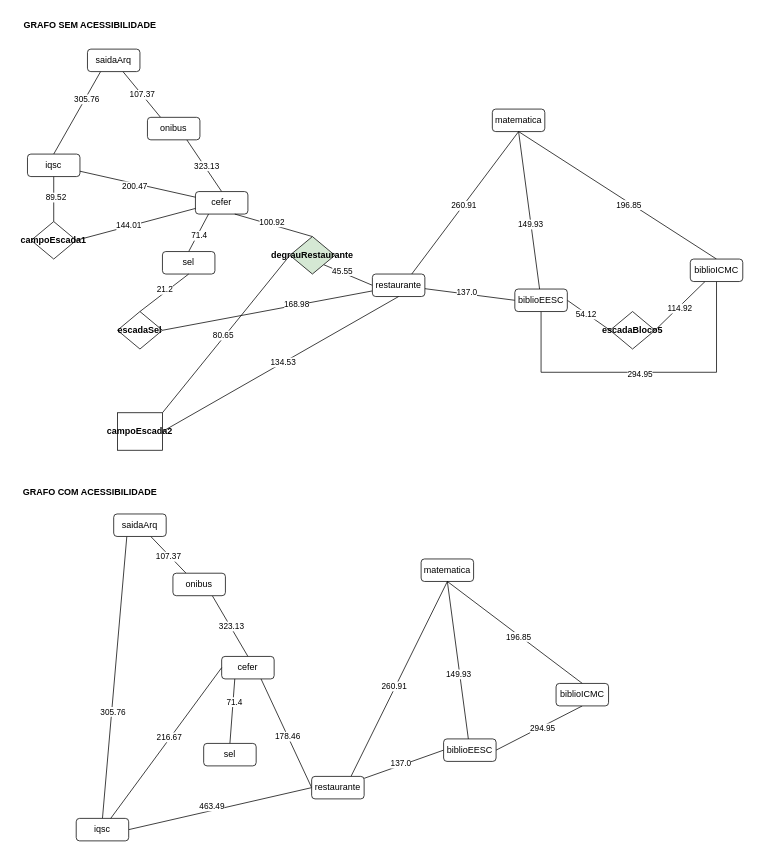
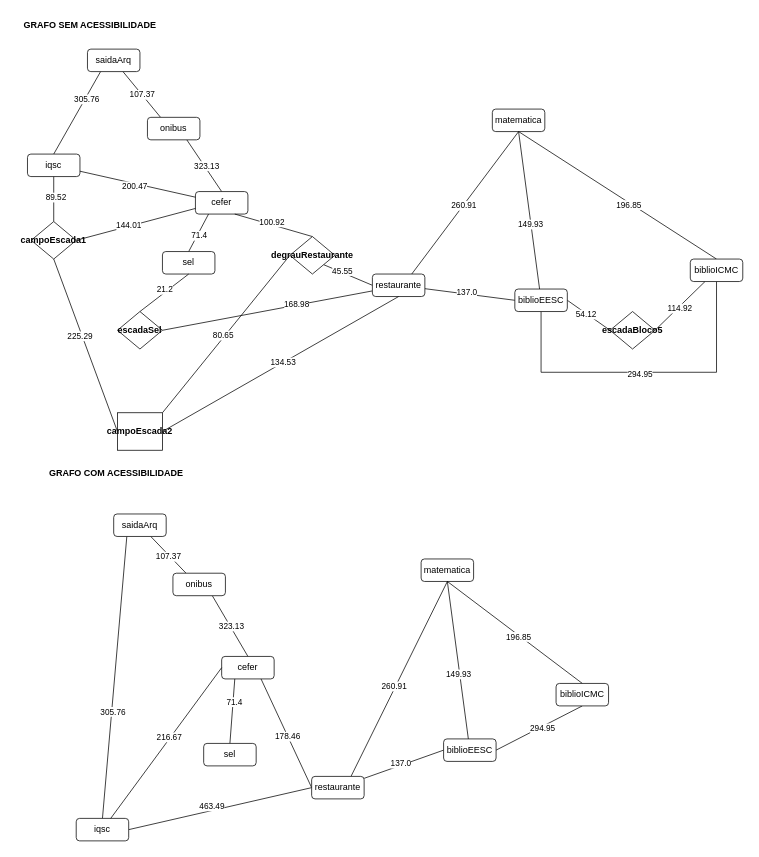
  <mxCell id="0" />
  <mxCell id="1" parent="0" />
  <mxCell id="2" style="rounded=0;orthogonalLoop=1;jettySize=auto;html=1;entryX=0.25;entryY=0;entryDx=0;entryDy=0;endArrow=none;endFill=0;" parent="1" source="6" target="9" edge="1"><mxGeometry relative="1" as="geometry" /></mxCell>
  <mxCell id="3" value="107.37" style="edgeLabel;html=1;align=center;verticalAlign=middle;resizable=0;points=[];" parent="2" vertex="1" connectable="0"><mxGeometry x="0.024" relative="1" as="geometry"><mxPoint as="offset" /></mxGeometry></mxCell>
  <mxCell id="4" style="rounded=0;orthogonalLoop=1;jettySize=auto;html=1;exitX=0.25;exitY=1;exitDx=0;exitDy=0;entryX=0.5;entryY=0;entryDx=0;entryDy=0;endArrow=none;endFill=0;" parent="1" source="6" target="13" edge="1"><mxGeometry relative="1" as="geometry" /></mxCell>
  <mxCell id="5" value="305.76" style="edgeLabel;html=1;align=center;verticalAlign=middle;resizable=0;points=[];" parent="4" vertex="1" connectable="0"><mxGeometry x="-0.357" y="1" relative="1" as="geometry"><mxPoint as="offset" /></mxGeometry></mxCell>
  <mxCell id="6" value="saidaArq" style="rounded=1;whiteSpace=wrap;html=1;" parent="1" vertex="1"><mxGeometry x="116" y="65" width="70" height="30" as="geometry" /></mxCell>
  <mxCell id="7" style="rounded=0;orthogonalLoop=1;jettySize=auto;html=1;exitX=0.75;exitY=1;exitDx=0;exitDy=0;entryX=0.5;entryY=0;entryDx=0;entryDy=0;endArrow=none;endFill=0;" parent="1" source="9" target="10" edge="1"><mxGeometry relative="1" as="geometry" /></mxCell>
  <mxCell id="8" value="323.13" style="edgeLabel;html=1;align=center;verticalAlign=middle;resizable=0;points=[];" parent="7" vertex="1" connectable="0"><mxGeometry x="0.033" y="2" relative="1" as="geometry"><mxPoint as="offset" /></mxGeometry></mxCell>
  <mxCell id="9" value="onibus" style="rounded=1;whiteSpace=wrap;html=1;" parent="1" vertex="1"><mxGeometry x="196" y="156" width="70" height="30" as="geometry" /></mxCell>
  <mxCell id="10" value="cefer" style="rounded=1;whiteSpace=wrap;html=1;" parent="1" vertex="1"><mxGeometry x="260" y="255" width="70" height="30" as="geometry" /></mxCell>
  <mxCell id="11" style="rounded=0;orthogonalLoop=1;jettySize=auto;html=1;exitX=0.5;exitY=1;exitDx=0;exitDy=0;entryX=0.5;entryY=0;entryDx=0;entryDy=0;endArrow=none;endFill=0;" parent="1" source="13" target="18" edge="1"><mxGeometry relative="1" as="geometry" /></mxCell>
  <mxCell id="12" value="89.52" style="edgeLabel;html=1;align=center;verticalAlign=middle;resizable=0;points=[];" vertex="1" connectable="0" parent="11"><mxGeometry x="-0.114" y="2" relative="1" as="geometry"><mxPoint as="offset" /></mxGeometry></mxCell>
  <mxCell id="13" value="iqsc" style="rounded=1;whiteSpace=wrap;html=1;" parent="1" vertex="1"><mxGeometry x="36" y="205" width="70" height="30" as="geometry" /></mxCell>
  <mxCell id="14" value="" style="endArrow=none;html=1;rounded=0;entryX=0;entryY=0.25;entryDx=0;entryDy=0;" parent="1" source="13" target="10" edge="1"><mxGeometry width="50" height="50" relative="1" as="geometry"><mxPoint x="106" y="270" as="sourcePoint" /><mxPoint x="176.711" y="220" as="targetPoint" /></mxGeometry></mxCell>
  <mxCell id="15" value="200.47" style="edgeLabel;html=1;align=center;verticalAlign=middle;resizable=0;points=[];" parent="14" vertex="1" connectable="0"><mxGeometry x="-0.054" y="-3" relative="1" as="geometry"><mxPoint as="offset" /></mxGeometry></mxCell>
  <mxCell id="16" style="rounded=0;orthogonalLoop=1;jettySize=auto;html=1;exitX=1;exitY=0.5;exitDx=0;exitDy=0;entryX=0;entryY=0.75;entryDx=0;entryDy=0;endArrow=none;endFill=0;" parent="1" source="18" target="10" edge="1"><mxGeometry relative="1" as="geometry" /></mxCell>
  <mxCell id="17" value="144.01" style="edgeLabel;html=1;align=center;verticalAlign=middle;resizable=0;points=[];" parent="16" vertex="1" connectable="0"><mxGeometry x="-0.121" y="2" relative="1" as="geometry"><mxPoint as="offset" /></mxGeometry></mxCell>
  <mxCell id="18" value="&lt;b style=&quot;&quot;&gt;campoEscada1&lt;/b&gt;" style="rhombus;html=1;whiteSpace=wrap;" parent="1" vertex="1"><mxGeometry x="41" y="295" width="60" height="50" as="geometry" /></mxCell>
  <mxCell id="19" style="rounded=0;orthogonalLoop=1;jettySize=auto;html=1;exitX=0.5;exitY=0;exitDx=0;exitDy=0;entryX=0.75;entryY=1;entryDx=0;entryDy=0;endArrow=none;endFill=0;" parent="1" source="23" target="10" edge="1"><mxGeometry relative="1" as="geometry" /></mxCell>
  <mxCell id="20" value="100.92" style="edgeLabel;html=1;align=center;verticalAlign=middle;resizable=0;points=[];" parent="19" vertex="1" connectable="0"><mxGeometry x="0.085" y="-4" relative="1" as="geometry"><mxPoint as="offset" /></mxGeometry></mxCell>
  <mxCell id="21" style="rounded=0;orthogonalLoop=1;jettySize=auto;html=1;exitX=1;exitY=1;exitDx=0;exitDy=0;entryX=0;entryY=0.5;entryDx=0;entryDy=0;endArrow=none;endFill=0;" parent="1" source="23" target="41" edge="1"><mxGeometry relative="1" as="geometry" /></mxCell>
  <mxCell id="22" value="45.55" style="edgeLabel;html=1;align=center;verticalAlign=middle;resizable=0;points=[];" parent="21" vertex="1" connectable="0"><mxGeometry x="-0.26" y="2" relative="1" as="geometry"><mxPoint as="offset" /></mxGeometry></mxCell>
- <mxCell id="23" value="&lt;b style=&quot;&quot;&gt;degrauRestaurante&lt;/b&gt;" style="rhombus;html=1;whiteSpace=wrap;fillColor=#d5e8d4;" parent="1" vertex="1"><mxGeometry x="386" y="315" width="60" height="50" as="geometry" /></mxCell>
+ <mxCell id="23" value="&lt;b style=&quot;&quot;&gt;degrauRestaurante&lt;/b&gt;" style="rhombus;html=1;whiteSpace=wrap;" parent="1" vertex="1"><mxGeometry x="386" y="315" width="60" height="50" as="geometry" /></mxCell>
+ <mxCell id="24" style="rounded=0;orthogonalLoop=1;jettySize=auto;html=1;exitX=0;exitY=0.5;exitDx=0;exitDy=0;entryX=0.5;entryY=1;entryDx=0;entryDy=0;endArrow=none;endFill=0;" parent="1" source="28" target="18" edge="1"><mxGeometry relative="1" as="geometry" /></mxCell>
+ <mxCell id="25" value="225.29" style="edgeLabel;html=1;align=center;verticalAlign=middle;resizable=0;points=[];" parent="24" vertex="1" connectable="0"><mxGeometry x="0.119" y="3" relative="1" as="geometry"><mxPoint as="offset" /></mxGeometry></mxCell>
  <mxCell id="26" style="rounded=0;orthogonalLoop=1;jettySize=auto;html=1;exitX=1;exitY=0;exitDx=0;exitDy=0;entryX=0;entryY=0.5;entryDx=0;entryDy=0;endArrow=none;endFill=0;" parent="1" source="28" target="23" edge="1"><mxGeometry relative="1" as="geometry" /></mxCell>
  <mxCell id="27" value="80.65" style="edgeLabel;html=1;align=center;verticalAlign=middle;resizable=0;points=[];" parent="26" vertex="1" connectable="0"><mxGeometry x="-0.028" y="3" relative="1" as="geometry"><mxPoint as="offset" /></mxGeometry></mxCell>
  <mxCell id="28" value="&lt;b style=&quot;&quot;&gt;campoEscada2&lt;/b&gt;" style="html=1;whiteSpace=wrap;rounded=0;" parent="1" vertex="1"><mxGeometry x="156" y="550" width="60" height="50" as="geometry" /></mxCell>
  <mxCell id="29" style="rounded=0;orthogonalLoop=1;jettySize=auto;html=1;exitX=0.5;exitY=0;exitDx=0;exitDy=0;entryX=0.25;entryY=1;entryDx=0;entryDy=0;endArrow=none;endFill=0;" parent="1" source="31" target="10" edge="1"><mxGeometry relative="1" as="geometry" /></mxCell>
  <mxCell id="30" value="71.4" style="edgeLabel;html=1;align=center;verticalAlign=middle;resizable=0;points=[];" parent="29" vertex="1" connectable="0"><mxGeometry x="-0.116" y="-2" relative="1" as="geometry"><mxPoint as="offset" /></mxGeometry></mxCell>
  <mxCell id="31" value="sel" style="rounded=1;whiteSpace=wrap;html=1;" parent="1" vertex="1"><mxGeometry x="216" y="335" width="70" height="30" as="geometry" /></mxCell>
  <mxCell id="32" style="rounded=0;orthogonalLoop=1;jettySize=auto;html=1;exitX=0.5;exitY=0;exitDx=0;exitDy=0;entryX=0.5;entryY=1;entryDx=0;entryDy=0;endArrow=none;endFill=0;" parent="1" source="36" target="31" edge="1"><mxGeometry relative="1" as="geometry" /></mxCell>
  <mxCell id="33" value="21.2" style="edgeLabel;html=1;align=center;verticalAlign=middle;resizable=0;points=[];" parent="32" vertex="1" connectable="0"><mxGeometry x="0.072" y="4" relative="1" as="geometry"><mxPoint as="offset" /></mxGeometry></mxCell>
  <mxCell id="34" style="rounded=0;orthogonalLoop=1;jettySize=auto;html=1;exitX=1;exitY=0.5;exitDx=0;exitDy=0;entryX=0;entryY=0.75;entryDx=0;entryDy=0;endArrow=none;endFill=0;" parent="1" source="36" target="41" edge="1"><mxGeometry relative="1" as="geometry" /></mxCell>
  <mxCell id="35" value="168.98" style="edgeLabel;html=1;align=center;verticalAlign=middle;resizable=0;points=[];" parent="34" vertex="1" connectable="0"><mxGeometry x="0.279" y="1" relative="1" as="geometry"><mxPoint as="offset" /></mxGeometry></mxCell>
  <mxCell id="36" value="&lt;b style=&quot;&quot;&gt;escadaSel&lt;/b&gt;" style="rhombus;html=1;whiteSpace=wrap;" parent="1" vertex="1"><mxGeometry x="156" y="415" width="60" height="50" as="geometry" /></mxCell>
  <mxCell id="37" style="rounded=0;orthogonalLoop=1;jettySize=auto;html=1;entryX=0;entryY=0.5;entryDx=0;entryDy=0;endArrow=none;endFill=0;" parent="1" source="41" target="49" edge="1"><mxGeometry relative="1" as="geometry" /></mxCell>
  <mxCell id="38" value="137.0" style="edgeLabel;html=1;align=center;verticalAlign=middle;resizable=0;points=[];" parent="37" vertex="1" connectable="0"><mxGeometry x="-0.077" y="3" relative="1" as="geometry"><mxPoint as="offset" /></mxGeometry></mxCell>
  <mxCell id="39" style="rounded=0;orthogonalLoop=1;jettySize=auto;html=1;exitX=0.75;exitY=0;exitDx=0;exitDy=0;entryX=0.5;entryY=1;entryDx=0;entryDy=0;endArrow=none;endFill=0;" parent="1" source="41" target="44" edge="1"><mxGeometry relative="1" as="geometry" /></mxCell>
  <mxCell id="40" value="260.91" style="edgeLabel;html=1;align=center;verticalAlign=middle;resizable=0;points=[];" parent="39" vertex="1" connectable="0"><mxGeometry x="-0.028" relative="1" as="geometry"><mxPoint as="offset" /></mxGeometry></mxCell>
  <mxCell id="41" value="restaurante" style="rounded=1;whiteSpace=wrap;html=1;" parent="1" vertex="1"><mxGeometry x="496" y="365" width="70" height="30" as="geometry" /></mxCell>
  <mxCell id="42" style="rounded=0;orthogonalLoop=1;jettySize=auto;html=1;exitX=1;exitY=0.5;exitDx=0;exitDy=0;entryX=0.5;entryY=1;entryDx=0;entryDy=0;endArrow=none;endFill=0;" parent="1" source="28" target="41" edge="1"><mxGeometry relative="1" as="geometry" /></mxCell>
  <mxCell id="43" value="134.53" style="edgeLabel;html=1;align=center;verticalAlign=middle;resizable=0;points=[];" parent="42" vertex="1" connectable="0"><mxGeometry x="0.02" y="1" relative="1" as="geometry"><mxPoint as="offset" /></mxGeometry></mxCell>
  <mxCell id="44" value="matematica" style="rounded=1;whiteSpace=wrap;html=1;" parent="1" vertex="1"><mxGeometry x="656" y="145" width="70" height="30" as="geometry" /></mxCell>
  <mxCell id="45" style="rounded=0;orthogonalLoop=1;jettySize=auto;html=1;exitX=1;exitY=0.5;exitDx=0;exitDy=0;entryX=0;entryY=0.5;entryDx=0;entryDy=0;endArrow=none;endFill=0;" parent="1" source="49" target="55" edge="1"><mxGeometry relative="1" as="geometry" /></mxCell>
  <mxCell id="46" value="54.12" style="edgeLabel;html=1;align=center;verticalAlign=middle;resizable=0;points=[];" parent="45" vertex="1" connectable="0"><mxGeometry x="-0.111" y="-1" relative="1" as="geometry"><mxPoint as="offset" /></mxGeometry></mxCell>
  <mxCell id="47" style="edgeStyle=orthogonalEdgeStyle;rounded=0;orthogonalLoop=1;jettySize=auto;html=1;entryX=0.5;entryY=1;entryDx=0;entryDy=0;endArrow=none;endFill=0;" parent="1" source="49" target="54" edge="1"><mxGeometry relative="1" as="geometry"><Array as="points"><mxPoint x="721" y="496" /><mxPoint x="955" y="496" /></Array></mxGeometry></mxCell>
  <mxCell id="48" value="294.95" style="edgeLabel;html=1;align=center;verticalAlign=middle;resizable=0;points=[];" parent="47" vertex="1" connectable="0"><mxGeometry x="-0.027" y="-2" relative="1" as="geometry"><mxPoint as="offset" /></mxGeometry></mxCell>
  <mxCell id="49" value="biblioEESC" style="rounded=1;whiteSpace=wrap;html=1;" parent="1" vertex="1"><mxGeometry x="686" y="385" width="70" height="30" as="geometry" /></mxCell>
  <mxCell id="50" style="rounded=0;orthogonalLoop=1;jettySize=auto;html=1;exitX=0.5;exitY=0;exitDx=0;exitDy=0;entryX=0.5;entryY=1;entryDx=0;entryDy=0;endArrow=none;endFill=0;" parent="1" source="54" target="44" edge="1"><mxGeometry relative="1" as="geometry" /></mxCell>
  <mxCell id="51" value="196.85" style="edgeLabel;html=1;align=center;verticalAlign=middle;resizable=0;points=[];" parent="50" vertex="1" connectable="0"><mxGeometry x="-0.117" y="2" relative="1" as="geometry"><mxPoint y="1" as="offset" /></mxGeometry></mxCell>
  <mxCell id="52" style="rounded=0;orthogonalLoop=1;jettySize=auto;html=1;entryX=1;entryY=0.5;entryDx=0;entryDy=0;endArrow=none;endFill=0;" parent="1" source="54" target="55" edge="1"><mxGeometry relative="1" as="geometry" /></mxCell>
  <mxCell id="53" value="114.92" style="edgeLabel;html=1;align=center;verticalAlign=middle;resizable=0;points=[];" parent="52" vertex="1" connectable="0"><mxGeometry x="0.043" y="2" relative="1" as="geometry"><mxPoint as="offset" /></mxGeometry></mxCell>
  <mxCell id="54" value="biblioICMC" style="rounded=1;whiteSpace=wrap;html=1;" parent="1" vertex="1"><mxGeometry x="920" y="345" width="70" height="30" as="geometry" /></mxCell>
  <mxCell id="55" value="&lt;b style=&quot;&quot;&gt;escadaBloco5&lt;/b&gt;" style="rhombus;html=1;whiteSpace=wrap;" parent="1" vertex="1"><mxGeometry x="813" y="415" width="60" height="50" as="geometry" /></mxCell>
  <mxCell id="56" style="rounded=0;orthogonalLoop=1;jettySize=auto;html=1;entryX=0.5;entryY=1;entryDx=0;entryDy=0;endArrow=none;endFill=0;" parent="1" source="49" target="44" edge="1"><mxGeometry relative="1" as="geometry" /></mxCell>
  <mxCell id="57" value="149.93" style="edgeLabel;html=1;align=center;verticalAlign=middle;resizable=0;points=[];" parent="56" vertex="1" connectable="0"><mxGeometry x="-0.181" y="1" relative="1" as="geometry"><mxPoint as="offset" /></mxGeometry></mxCell>
  <mxCell id="58" style="rounded=0;orthogonalLoop=1;jettySize=auto;html=1;entryX=0.25;entryY=0;entryDx=0;entryDy=0;endArrow=none;endFill=0;" parent="1" source="62" target="65" edge="1"><mxGeometry relative="1" as="geometry" /></mxCell>
  <mxCell id="59" value="107.37" style="edgeLabel;html=1;align=center;verticalAlign=middle;resizable=0;points=[];" parent="58" vertex="1" connectable="0"><mxGeometry x="0.019" y="-2" relative="1" as="geometry"><mxPoint as="offset" /></mxGeometry></mxCell>
  <mxCell id="60" style="rounded=0;orthogonalLoop=1;jettySize=auto;html=1;exitX=0.25;exitY=1;exitDx=0;exitDy=0;entryX=0.5;entryY=0;entryDx=0;entryDy=0;endArrow=none;endFill=0;" parent="1" source="62" target="69" edge="1"><mxGeometry relative="1" as="geometry" /></mxCell>
  <mxCell id="61" value="305.76" style="edgeLabel;html=1;align=center;verticalAlign=middle;resizable=0;points=[];" parent="60" vertex="1" connectable="0"><mxGeometry x="0.238" y="1" relative="1" as="geometry"><mxPoint as="offset" /></mxGeometry></mxCell>
  <mxCell id="62" value="saidaArq" style="rounded=1;whiteSpace=wrap;html=1;" parent="1" vertex="1"><mxGeometry x="151" y="685" width="70" height="30" as="geometry" /></mxCell>
  <mxCell id="63" style="rounded=0;orthogonalLoop=1;jettySize=auto;html=1;exitX=0.75;exitY=1;exitDx=0;exitDy=0;entryX=0.5;entryY=0;entryDx=0;entryDy=0;endArrow=none;endFill=0;" parent="1" source="65" target="66" edge="1"><mxGeometry relative="1" as="geometry" /></mxCell>
  <mxCell id="64" value="323.13" style="edgeLabel;html=1;align=center;verticalAlign=middle;resizable=0;points=[];" parent="63" vertex="1" connectable="0"><mxGeometry x="0.019" y="1" relative="1" as="geometry"><mxPoint as="offset" /></mxGeometry></mxCell>
  <mxCell id="65" value="onibus" style="rounded=1;whiteSpace=wrap;html=1;" parent="1" vertex="1"><mxGeometry x="230" y="764" width="70" height="30" as="geometry" /></mxCell>
  <mxCell id="66" value="cefer" style="rounded=1;whiteSpace=wrap;html=1;" parent="1" vertex="1"><mxGeometry x="295" y="875" width="70" height="30" as="geometry" /></mxCell>
  <mxCell id="67" style="rounded=0;orthogonalLoop=1;jettySize=auto;html=1;exitX=1;exitY=0.5;exitDx=0;exitDy=0;entryX=0;entryY=0.5;entryDx=0;entryDy=0;endArrow=none;endFill=0;" parent="1" source="69" target="81" edge="1"><mxGeometry relative="1" as="geometry" /></mxCell>
  <mxCell id="68" value="463.49" style="edgeLabel;html=1;align=center;verticalAlign=middle;resizable=0;points=[];" parent="67" vertex="1" connectable="0"><mxGeometry x="-0.029" y="6" relative="1" as="geometry"><mxPoint x="-7" y="2" as="offset" /></mxGeometry></mxCell>
  <mxCell id="69" value="iqsc" style="rounded=1;whiteSpace=wrap;html=1;" parent="1" vertex="1"><mxGeometry x="101" y="1091" width="70" height="30" as="geometry" /></mxCell>
  <mxCell id="70" value="" style="endArrow=none;html=1;rounded=0;entryX=0;entryY=0.5;entryDx=0;entryDy=0;" parent="1" source="69" target="66" edge="1"><mxGeometry width="50" height="50" relative="1" as="geometry"><mxPoint x="141" y="890" as="sourcePoint" /><mxPoint x="211.711" y="840" as="targetPoint" /></mxGeometry></mxCell>
  <mxCell id="71" value="216.67" style="edgeLabel;html=1;align=center;verticalAlign=middle;resizable=0;points=[];" vertex="1" connectable="0" parent="70"><mxGeometry x="0.065" y="2" relative="1" as="geometry"><mxPoint as="offset" /></mxGeometry></mxCell>
  <mxCell id="72" style="rounded=0;orthogonalLoop=1;jettySize=auto;html=1;exitX=0;exitY=0.5;exitDx=0;exitDy=0;entryX=0.75;entryY=1;entryDx=0;entryDy=0;endArrow=none;endFill=0;" parent="1" source="81" target="66" edge="1"><mxGeometry relative="1" as="geometry"><mxPoint x="451" y="935" as="sourcePoint" /></mxGeometry></mxCell>
  <mxCell id="73" value="178.46" style="edgeLabel;html=1;align=center;verticalAlign=middle;resizable=0;points=[];" parent="72" vertex="1" connectable="0"><mxGeometry x="-0.051" y="1" relative="1" as="geometry"><mxPoint as="offset" /></mxGeometry></mxCell>
  <mxCell id="74" style="rounded=0;orthogonalLoop=1;jettySize=auto;html=1;exitX=0.5;exitY=0;exitDx=0;exitDy=0;entryX=0.25;entryY=1;entryDx=0;entryDy=0;endArrow=none;endFill=0;" parent="1" source="76" target="66" edge="1"><mxGeometry relative="1" as="geometry" /></mxCell>
  <mxCell id="75" value="71.4" style="edgeLabel;html=1;align=center;verticalAlign=middle;resizable=0;points=[];" parent="74" vertex="1" connectable="0"><mxGeometry x="0.306" y="-1" relative="1" as="geometry"><mxPoint as="offset" /></mxGeometry></mxCell>
  <mxCell id="76" value="sel" style="rounded=1;whiteSpace=wrap;html=1;" parent="1" vertex="1"><mxGeometry x="271" y="991" width="70" height="30" as="geometry" /></mxCell>
  <mxCell id="77" style="rounded=0;orthogonalLoop=1;jettySize=auto;html=1;entryX=0;entryY=0.5;entryDx=0;entryDy=0;endArrow=none;endFill=0;" parent="1" source="81" target="85" edge="1"><mxGeometry relative="1" as="geometry" /></mxCell>
  <mxCell id="78" value="137.0" style="edgeLabel;html=1;align=center;verticalAlign=middle;resizable=0;points=[];" parent="77" vertex="1" connectable="0"><mxGeometry x="-0.083" y="3" relative="1" as="geometry"><mxPoint as="offset" /></mxGeometry></mxCell>
  <mxCell id="79" style="rounded=0;orthogonalLoop=1;jettySize=auto;html=1;exitX=0.75;exitY=0;exitDx=0;exitDy=0;entryX=0.5;entryY=1;entryDx=0;entryDy=0;endArrow=none;endFill=0;" parent="1" source="81" target="82" edge="1"><mxGeometry relative="1" as="geometry" /></mxCell>
  <mxCell id="80" value="260.91" style="edgeLabel;html=1;align=center;verticalAlign=middle;resizable=0;points=[];" parent="79" vertex="1" connectable="0"><mxGeometry x="-0.085" y="2" relative="1" as="geometry"><mxPoint as="offset" /></mxGeometry></mxCell>
  <mxCell id="81" value="restaurante" style="rounded=1;whiteSpace=wrap;html=1;" parent="1" vertex="1"><mxGeometry x="415" y="1035" width="70" height="30" as="geometry" /></mxCell>
  <mxCell id="82" value="matematica" style="rounded=1;whiteSpace=wrap;html=1;" parent="1" vertex="1"><mxGeometry x="561" y="745" width="70" height="30" as="geometry" /></mxCell>
  <mxCell id="83" style="rounded=0;orthogonalLoop=1;jettySize=auto;html=1;exitX=1;exitY=0.5;exitDx=0;exitDy=0;entryX=0.5;entryY=1;entryDx=0;entryDy=0;endArrow=none;endFill=0;" parent="1" source="85" target="88" edge="1"><mxGeometry relative="1" as="geometry" /></mxCell>
  <mxCell id="84" value="294.95" style="edgeLabel;html=1;align=center;verticalAlign=middle;resizable=0;points=[];" parent="83" vertex="1" connectable="0"><mxGeometry x="0.056" y="-2" relative="1" as="geometry"><mxPoint as="offset" /></mxGeometry></mxCell>
  <mxCell id="85" value="biblioEESC" style="rounded=1;whiteSpace=wrap;html=1;" parent="1" vertex="1"><mxGeometry x="591" y="985" width="70" height="30" as="geometry" /></mxCell>
  <mxCell id="86" style="rounded=0;orthogonalLoop=1;jettySize=auto;html=1;exitX=0.5;exitY=0;exitDx=0;exitDy=0;entryX=0.5;entryY=1;entryDx=0;entryDy=0;endArrow=none;endFill=0;" parent="1" source="88" target="82" edge="1"><mxGeometry relative="1" as="geometry" /></mxCell>
  <mxCell id="87" value="196.85" style="edgeLabel;html=1;align=center;verticalAlign=middle;resizable=0;points=[];" parent="86" vertex="1" connectable="0"><mxGeometry x="-0.056" y="2" relative="1" as="geometry"><mxPoint as="offset" /></mxGeometry></mxCell>
  <mxCell id="88" value="biblioICMC" style="rounded=1;whiteSpace=wrap;html=1;" parent="1" vertex="1"><mxGeometry x="741" y="911" width="70" height="30" as="geometry" /></mxCell>
  <mxCell id="89" style="rounded=0;orthogonalLoop=1;jettySize=auto;html=1;entryX=0.5;entryY=1;entryDx=0;entryDy=0;endArrow=none;endFill=0;" parent="1" source="85" target="82" edge="1"><mxGeometry relative="1" as="geometry" /></mxCell>
  <mxCell id="90" value="149.93" style="edgeLabel;html=1;align=center;verticalAlign=middle;resizable=0;points=[];" parent="89" vertex="1" connectable="0"><mxGeometry x="-0.165" y="2" relative="1" as="geometry"><mxPoint as="offset" /></mxGeometry></mxCell>
  <mxCell id="91" value="&lt;b&gt;GRAFO SEM ACESSIBILIDADE&lt;/b&gt;" style="text;html=1;align=center;verticalAlign=middle;resizable=0;points=[];autosize=1;strokeColor=none;fillColor=none;" parent="1" vertex="1"><mxGeometry x="21" y="20" width="195" height="26" as="geometry" /></mxCell>
- <mxCell id="92" value="&lt;b&gt;GRAFO COM ACESSIBILIDADE&lt;/b&gt;" style="text;html=1;align=center;verticalAlign=middle;resizable=0;points=[];autosize=1;strokeColor=none;fillColor=none;" parent="1" vertex="1"><mxGeometry x="20" y="643" width="197" height="26" as="geometry" /></mxCell>
+ <mxCell id="92" value="&lt;b&gt;GRAFO COM ACESSIBILIDADE&lt;/b&gt;" style="text;html=1;align=center;verticalAlign=middle;resizable=0;points=[];autosize=1;strokeColor=none;fillColor=none;" parent="1" vertex="1"><mxGeometry x="55" y="618" width="197" height="26" as="geometry" /></mxCell>
